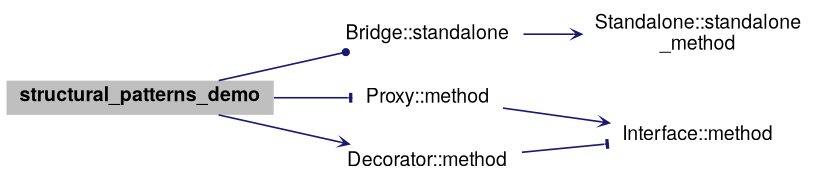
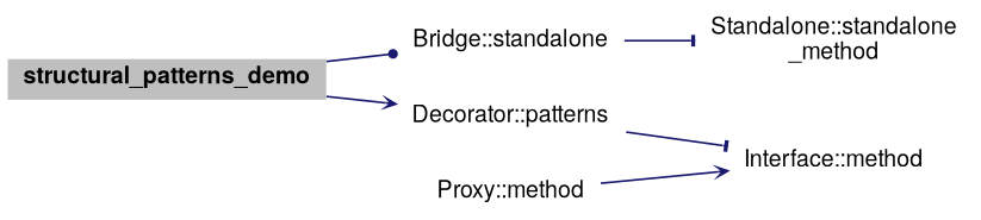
  digraph {
    rankdir=LR
    node [color=black fontname="Helvetica,Arial,sans-serif" fontsize=12 shape=plaintext]
    edge [arrowhead=vee arrowsize=0.5 arrowtail=open color=midnightblue fontname="Helvetica,Arial,sans-serif" fontsize=15 labelfontsize=15 style=solid]
    n1 [fillcolor=grey75 fontcolor=black height=0.2 label=<<b>structural_patterns_demo</b>> style=filled width=0.4]
    n2 [height=0.2 label="Bridge::standalone" width=0.4]
    n3 [height=0.2 label="Proxy::method" width=0.4]
-   n4 [height=0.2 label="Decorator::method" width=0.4]
+   n4 [height=0.2 label="Decorator::patterns" width=0.4]
    n5 [height=0.2 label="Standalone::standalone\l_method" width=0.4]
    n6 [height=0.2 label="Interface::method" width=0.4]
    n1 -> n2 [arrowhead=dot]
-   n1 -> n3 [arrowhead=tee]
    n1 -> n4
-   n2 -> n5
+   n2 -> n5 [arrowhead=tee]
    n3 -> n6
    n4 -> n6 [arrowhead=tee]
  }
